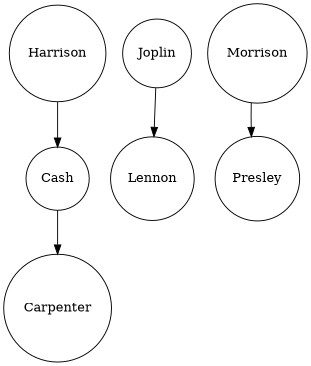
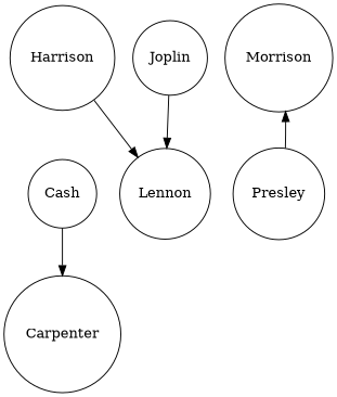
  digraph {
    ordering=out
    node [shape=circle]
    n1 [label=Carpenter]
    n2 [label=Cash]
    n3 [label=Harrison]
    n4 [label=Joplin]
    n5 [label=Lennon]
    n6 [label=Morrison]
    n7 [label=Presley]
    n2 -> n1
-   n3 -> n2
+   n3 -> n5
    n4 -> n5
-   n6 -> n7
+   n7 -> n6
  }
